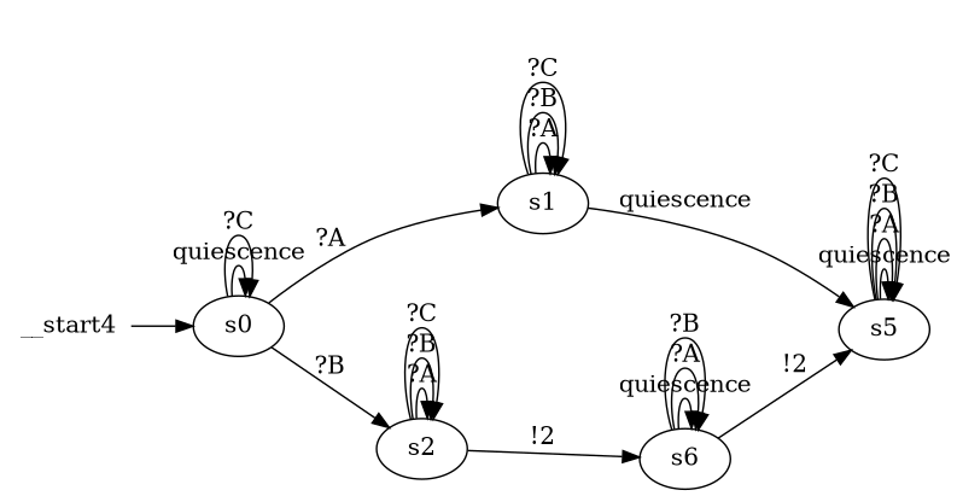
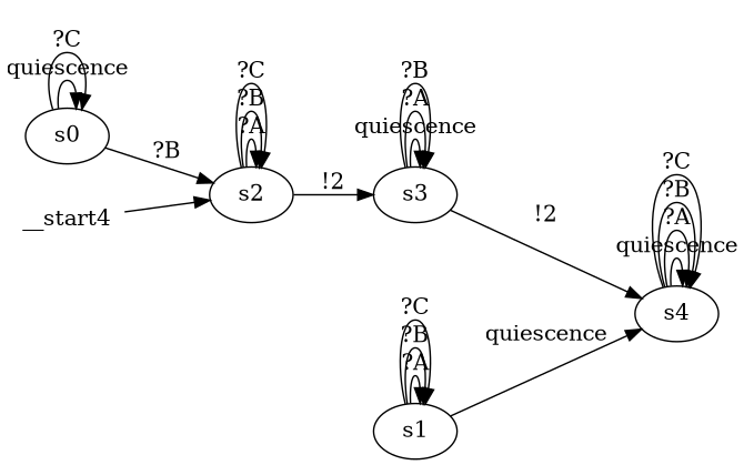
  digraph {
    rankdir=LR
    n1 [label=s0]
    n2 [label=s1]
    n3 [label=s2]
-   n4 [label=s5]
-   n5 [label=s6]
+   n4 [label=s4]
+   n5 [label=s3]
    n6 [label=__start4 shape=none]
    n1 -> n1 [label=quiescence]
    n1 -> n1 [label="?C"]
-   n1 -> n2 [label="?A"]
    n1 -> n3 [label="?B"]
    n2 -> n2 [label="?A"]
    n2 -> n2 [label="?B"]
    n2 -> n2 [label="?C"]
    n2 -> n4 [label=quiescence]
    n3 -> n3 [label="?A"]
    n3 -> n3 [label="?B"]
    n3 -> n3 [label="?C"]
    n3 -> n5 [label="!2"]
    n4 -> n4 [label=quiescence]
    n4 -> n4 [label="?A"]
    n4 -> n4 [label="?B"]
    n4 -> n4 [label="?C"]
    n5 -> n4 [label="!2"]
    n5 -> n5 [label=quiescence]
    n5 -> n5 [label="?A"]
    n5 -> n5 [label="?B"]
-   n6 -> n1
+   n6 -> n3
  }
